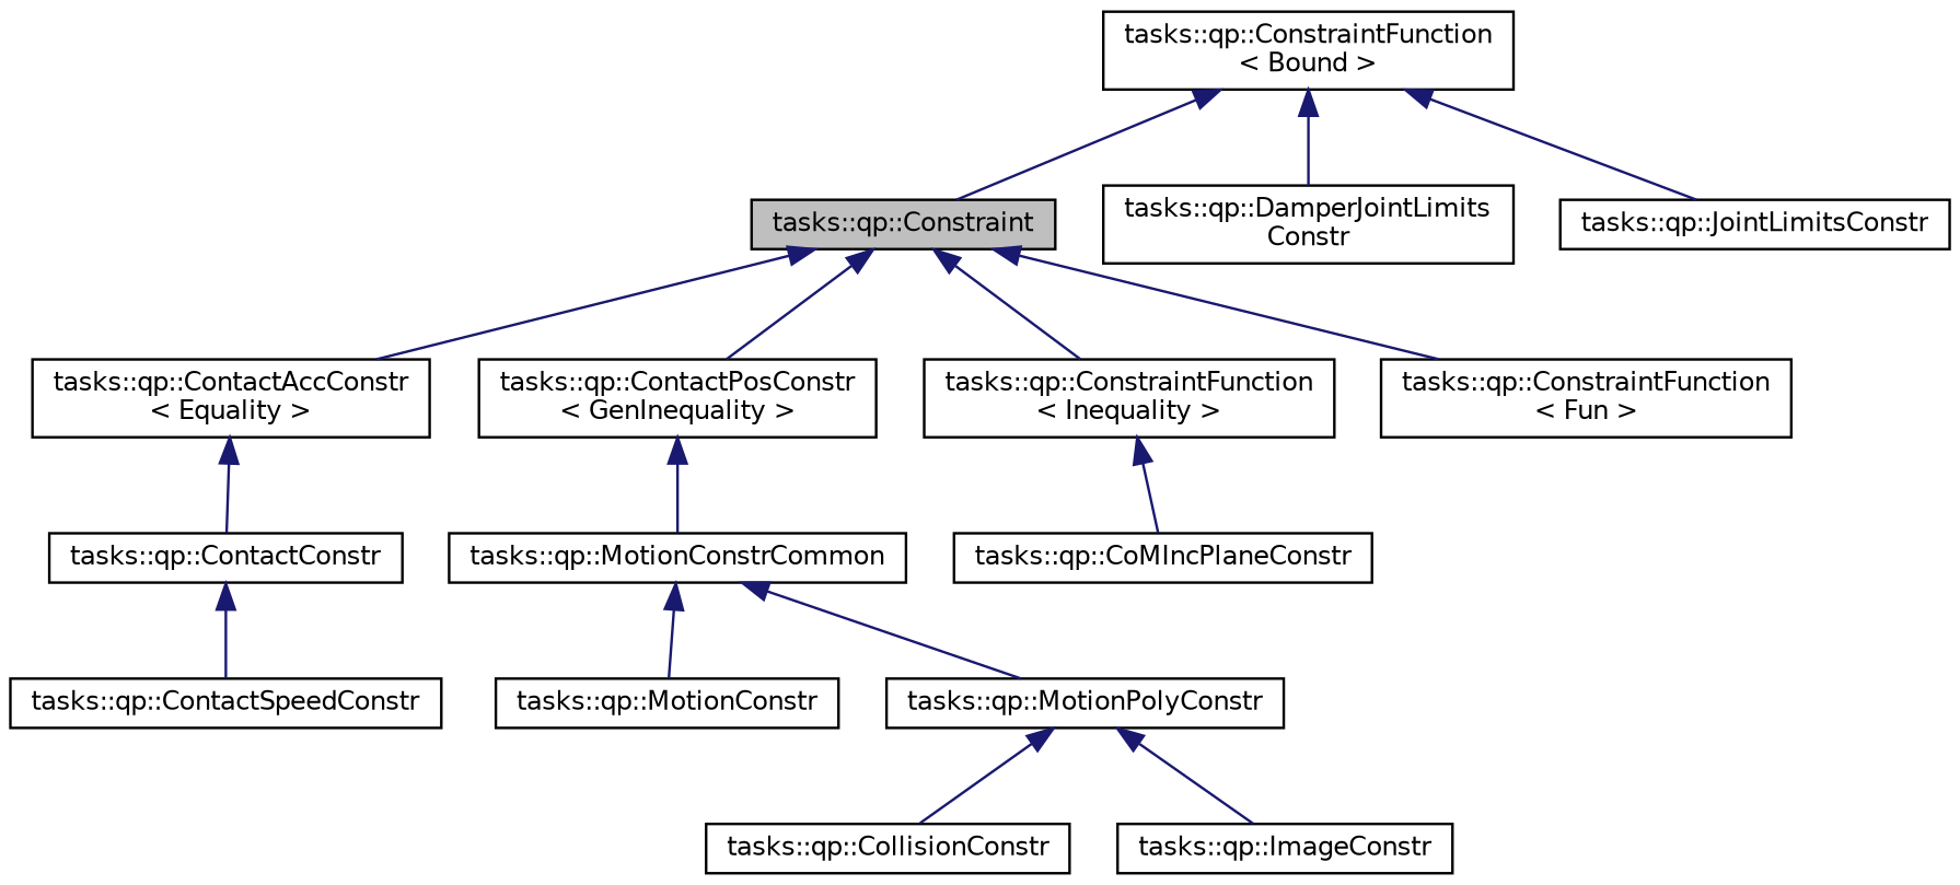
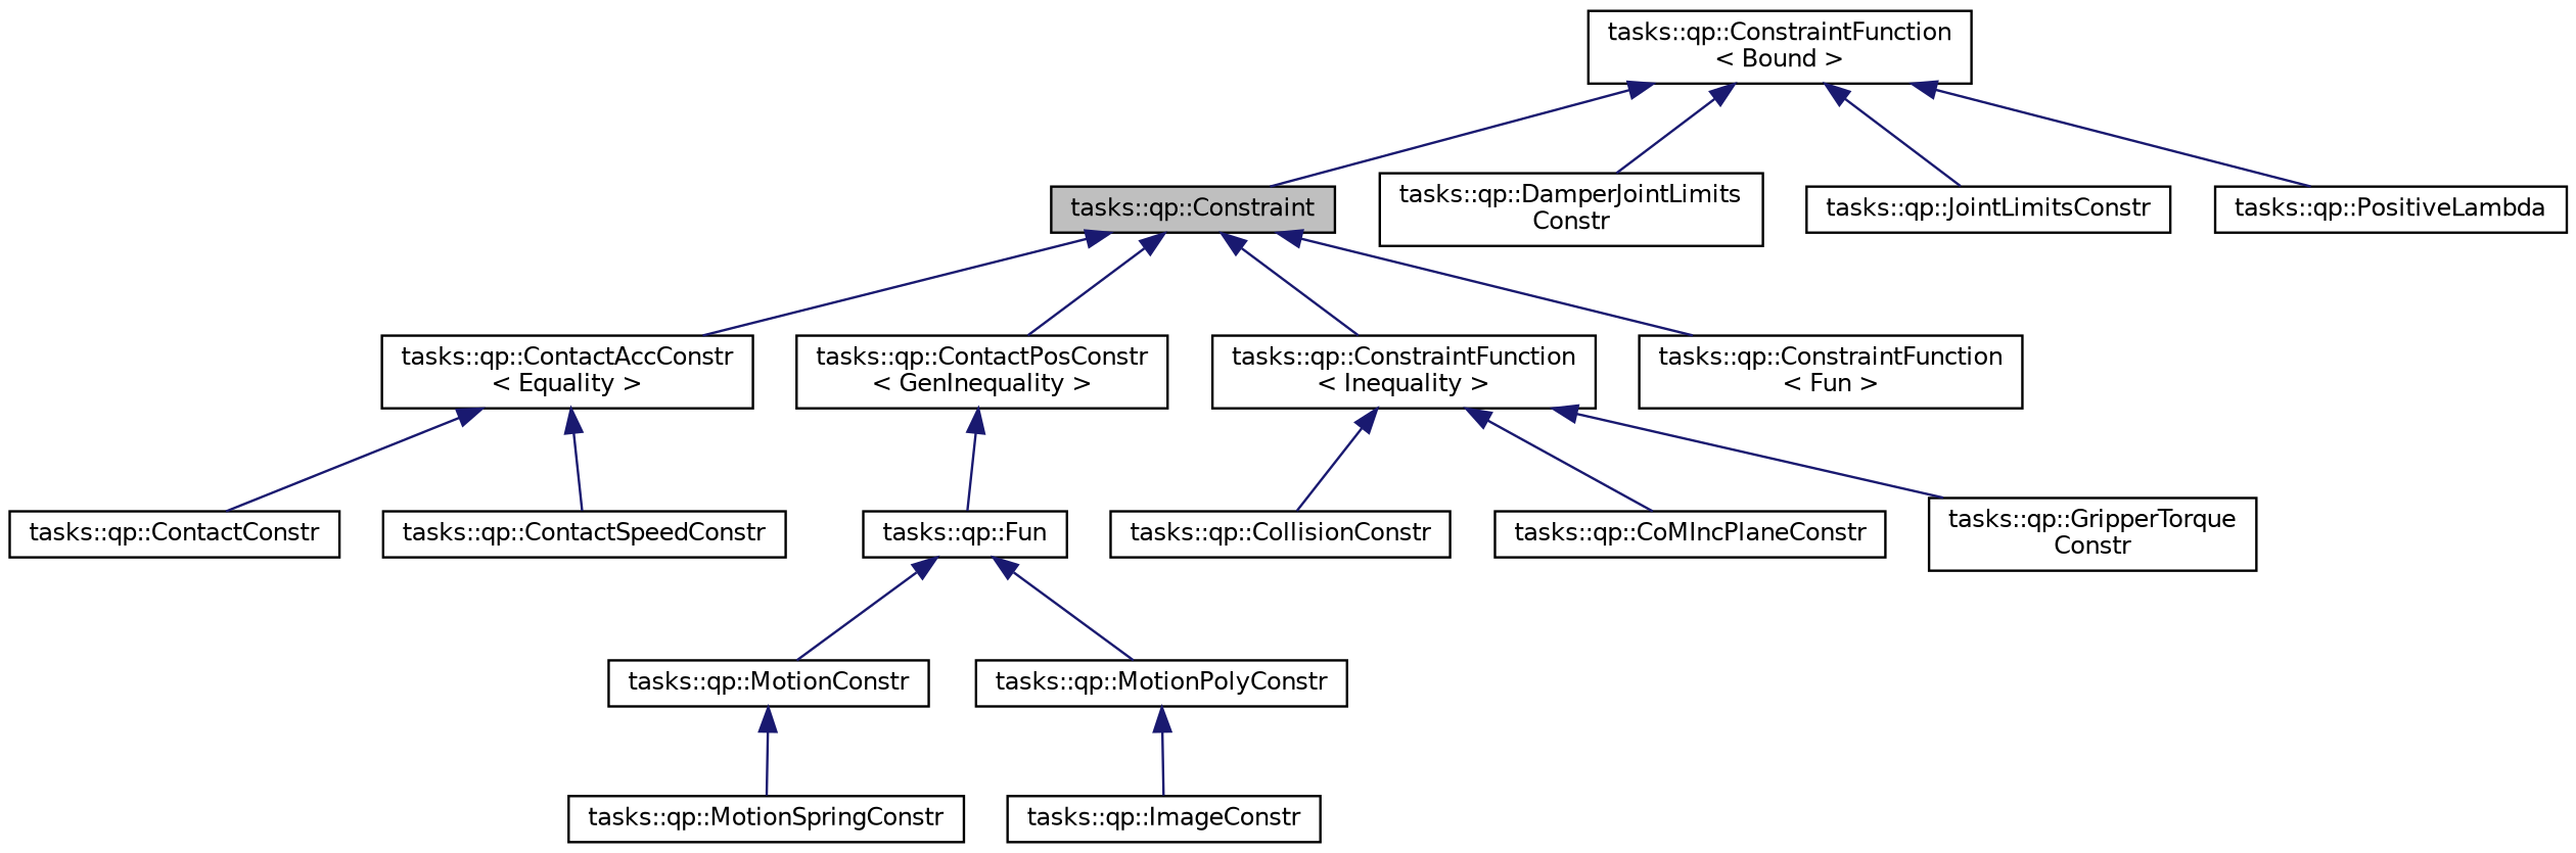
  digraph {
    rankdir=TB
    node [color=black fillcolor=white fontname=Helvetica fontsize=10 shape=record style=filled]
    edge [color=midnightblue dir=back fontname=Helvetica fontsize=10 labelfontname=Helvetica labelfontsize=10 style=solid]
    n1 [fillcolor=grey75 fontcolor=black height=0.2 label="tasks::qp::Constraint" width=0.4]
    n2 [height=0.2 label="tasks::qp::ContactAccConstr\l\< Equality \>" width=0.4]
    n3 [height=0.2 label="tasks::qp::ContactPosConstr\l\< GenInequality \>" width=0.4]
    n4 [height=0.2 label="tasks::qp::ConstraintFunction\l\< Inequality \>" width=0.4]
    n5 [height=0.2 label="tasks::qp::ConstraintFunction\l\< Fun \>" width=0.4]
    n6 [height=0.2 label="tasks::qp::ConstraintFunction\l\< Bound \>" width=0.4]
    n7 [height=0.2 label="tasks::qp::DamperJointLimits\lConstr" width=0.4]
    n8 [height=0.2 label="tasks::qp::JointLimitsConstr" width=0.4]
+   n9 [height=0.2 label="tasks::qp::PositiveLambda" width=0.4]
    n10 [height=0.2 label="tasks::qp::ContactConstr" width=0.4]
-   n11 [height=0.2 label="tasks::qp::MotionConstrCommon" width=0.4]
+   n11 [height=0.2 label="tasks::qp::Fun" width=0.4]
    n12 [height=0.2 label="tasks::qp::CollisionConstr" width=0.4]
    n13 [height=0.2 label="tasks::qp::CoMIncPlaneConstr" width=0.4]
+   n14 [height=0.2 label="tasks::qp::GripperTorque\lConstr" width=0.4]
    n15 [height=0.2 label="tasks::qp::ContactSpeedConstr" width=0.4]
    n16 [height=0.2 label="tasks::qp::MotionConstr" width=0.4]
    n17 [height=0.2 label="tasks::qp::MotionPolyConstr" width=0.4]
+   n18 [height=0.2 label="tasks::qp::MotionSpringConstr" width=0.4]
    n19 [height=0.2 label="tasks::qp::ImageConstr" width=0.4]
    n1 -> n2
    n1 -> n3
    n1 -> n4
    n1 -> n5
    n2 -> n10
    n3 -> n11
-   n17 -> n12
+   n4 -> n12
    n4 -> n13
+   n4 -> n14
    n6 -> n1
    n6 -> n7
    n6 -> n8
-   n10 -> n15
+   n6 -> n9
+   n2 -> n15
    n11 -> n16
    n11 -> n17
+   n16 -> n18
    n17 -> n19
  }
